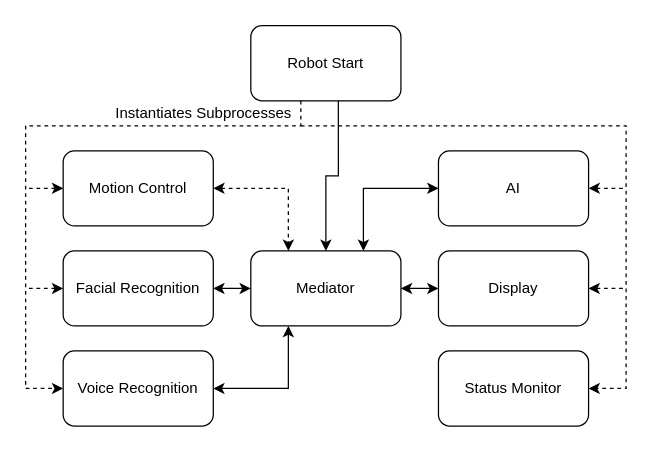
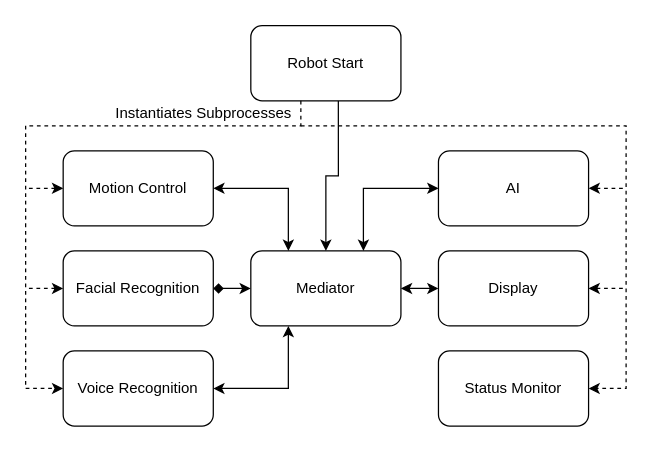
  <mxCell id="0" />
  <mxCell id="1" parent="0" />
  <mxCell id="2" style="edgeStyle=orthogonalEdgeStyle;rounded=0;orthogonalLoop=1;jettySize=auto;html=1;entryX=0.75;entryY=0;entryDx=0;entryDy=0;startArrow=classic;startFill=1;endArrow=classic;endFill=1;" edge="1" parent="1" source="3" target="9"><mxGeometry relative="1" as="geometry" /></mxCell>
  <mxCell id="3" value="AI" style="rounded=1;whiteSpace=wrap;html=1;" vertex="1" parent="1"><mxGeometry x="350" y="120" width="120" height="60" as="geometry" /></mxCell>
  <mxCell id="4" style="edgeStyle=orthogonalEdgeStyle;rounded=0;orthogonalLoop=1;jettySize=auto;html=1;startArrow=classic;startFill=1;endArrow=none;endFill=0;dashed=1;" edge="1" parent="1" source="6"><mxGeometry relative="1" as="geometry"><mxPoint x="20" y="150" as="targetPoint" /></mxGeometry></mxCell>
- <mxCell id="5" style="edgeStyle=orthogonalEdgeStyle;rounded=0;orthogonalLoop=1;jettySize=auto;html=1;entryX=0.25;entryY=0;entryDx=0;entryDy=0;startArrow=classic;startFill=1;endArrow=classic;endFill=1;dashed=1;" edge="1" parent="1" source="6" target="9"><mxGeometry relative="1" as="geometry" /></mxCell>
+ <mxCell id="5" style="edgeStyle=orthogonalEdgeStyle;rounded=0;orthogonalLoop=1;jettySize=auto;html=1;entryX=0.25;entryY=0;entryDx=0;entryDy=0;startArrow=classic;startFill=1;endArrow=classic;endFill=1;" edge="1" parent="1" source="6" target="9"><mxGeometry relative="1" as="geometry" /></mxCell>
  <mxCell id="6" value="Motion Control" style="rounded=1;whiteSpace=wrap;html=1;" vertex="1" parent="1"><mxGeometry x="50" y="120" width="120" height="60" as="geometry" /></mxCell>
  <mxCell id="7" style="edgeStyle=orthogonalEdgeStyle;rounded=0;orthogonalLoop=1;jettySize=auto;html=1;startArrow=classic;startFill=1;endArrow=none;endFill=0;entryX=0.583;entryY=1;entryDx=0;entryDy=0;entryPerimeter=0;" edge="1" parent="1" source="9" target="21"><mxGeometry relative="1" as="geometry"><mxPoint x="270" y="120" as="targetPoint" /></mxGeometry></mxCell>
- <mxCell id="8" style="edgeStyle=orthogonalEdgeStyle;rounded=0;orthogonalLoop=1;jettySize=auto;html=1;startArrow=classic;startFill=1;endArrow=classic;endFill=1;" edge="1" parent="1" source="9" target="13"><mxGeometry relative="1" as="geometry" /></mxCell>
+ <mxCell id="8" style="edgeStyle=orthogonalEdgeStyle;rounded=0;orthogonalLoop=1;jettySize=auto;html=1;startArrow=classic;startFill=1;endArrow=diamond;endFill=1;" edge="1" parent="1" source="9" target="13"><mxGeometry relative="1" as="geometry" /></mxCell>
  <mxCell id="9" value="Mediator" style="rounded=1;whiteSpace=wrap;html=1;" vertex="1" parent="1"><mxGeometry x="200" y="200" width="120" height="60" as="geometry" /></mxCell>
  <mxCell id="10" style="edgeStyle=orthogonalEdgeStyle;rounded=0;orthogonalLoop=1;jettySize=auto;html=1;startArrow=classic;startFill=1;endArrow=classic;endFill=1;" edge="1" parent="1" source="11" target="9"><mxGeometry relative="1" as="geometry" /></mxCell>
  <mxCell id="11" value="Display " style="rounded=1;whiteSpace=wrap;html=1;" vertex="1" parent="1"><mxGeometry x="350" y="200" width="120" height="60" as="geometry" /></mxCell>
  <mxCell id="12" style="edgeStyle=orthogonalEdgeStyle;rounded=0;orthogonalLoop=1;jettySize=auto;html=1;startArrow=classic;startFill=1;endArrow=none;endFill=0;dashed=1;" edge="1" parent="1" source="13"><mxGeometry relative="1" as="geometry"><mxPoint x="20" y="230" as="targetPoint" /></mxGeometry></mxCell>
  <mxCell id="13" value="Facial Recognition" style="rounded=1;whiteSpace=wrap;html=1;" vertex="1" parent="1"><mxGeometry x="50" y="200" width="120" height="60" as="geometry" /></mxCell>
  <mxCell id="14" style="edgeStyle=orthogonalEdgeStyle;rounded=0;orthogonalLoop=1;jettySize=auto;html=1;entryX=0.25;entryY=1;entryDx=0;entryDy=0;startArrow=classic;startFill=1;endArrow=classic;endFill=1;" edge="1" parent="1" source="15" target="9"><mxGeometry relative="1" as="geometry" /></mxCell>
  <mxCell id="15" value="Voice Recognition" style="rounded=1;whiteSpace=wrap;html=1;" vertex="1" parent="1"><mxGeometry x="50" y="280" width="120" height="60" as="geometry" /></mxCell>
  <mxCell id="16" value="Status Monitor" style="rounded=1;whiteSpace=wrap;html=1;" vertex="1" parent="1"><mxGeometry x="350" y="280" width="120" height="60" as="geometry" /></mxCell>
  <mxCell id="17" style="edgeStyle=orthogonalEdgeStyle;rounded=0;orthogonalLoop=1;jettySize=auto;html=1;startArrow=classic;startFill=1;endArrow=none;endFill=0;dashed=1;exitX=1;exitY=0.5;exitDx=0;exitDy=0;" edge="1" parent="1" source="3"><mxGeometry relative="1" as="geometry"><mxPoint x="500" y="150" as="targetPoint" /><mxPoint x="60" y="159.966" as="sourcePoint" /></mxGeometry></mxCell>
  <mxCell id="18" style="edgeStyle=orthogonalEdgeStyle;rounded=0;orthogonalLoop=1;jettySize=auto;html=1;startArrow=classic;startFill=1;endArrow=none;endFill=0;dashed=1;exitX=1;exitY=0.5;exitDx=0;exitDy=0;" edge="1" parent="1" source="11"><mxGeometry relative="1" as="geometry"><mxPoint x="500" y="230" as="targetPoint" /><mxPoint x="480.241" y="159.966" as="sourcePoint" /></mxGeometry></mxCell>
  <mxCell id="19" value="" style="group" vertex="1" connectable="0" parent="1"><mxGeometry x="20" y="30" width="480" height="280" as="geometry" /></mxCell>
  <mxCell id="20" style="edgeStyle=orthogonalEdgeStyle;rounded=0;orthogonalLoop=1;jettySize=auto;html=1;startArrow=none;startFill=0;endArrow=classic;endFill=1;dashed=1;entryX=1;entryY=0.5;entryDx=0;entryDy=0;" edge="1" parent="19" target="16"><mxGeometry relative="1" as="geometry"><mxPoint x="440" y="280" as="targetPoint" /><mxPoint x="220" y="70" as="sourcePoint" /><Array as="points"><mxPoint x="240" y="70" /><mxPoint x="480" y="70" /><mxPoint x="480" y="280" /></Array></mxGeometry></mxCell>
  <mxCell id="21" value="Robot Start" style="rounded=1;whiteSpace=wrap;html=1;" vertex="1" parent="19"><mxGeometry x="180" y="-10" width="120" height="60" as="geometry" /></mxCell>
  <mxCell id="22" value="Instantiates Subprocesses" style="text;html=1;strokeColor=none;fillColor=none;align=center;verticalAlign=middle;whiteSpace=wrap;rounded=0;" vertex="1" parent="19"><mxGeometry x="60" y="50" width="165" height="20" as="geometry" /></mxCell>
  <mxCell id="23" style="edgeStyle=orthogonalEdgeStyle;rounded=0;orthogonalLoop=1;jettySize=auto;html=1;entryX=0;entryY=0.5;entryDx=0;entryDy=0;dashed=1;" edge="1" parent="1" target="15"><mxGeometry relative="1" as="geometry"><mxPoint x="30" y="310" as="targetPoint" /><mxPoint x="240" y="80" as="sourcePoint" /><Array as="points"><mxPoint x="240" y="80" /><mxPoint x="240" y="100" /><mxPoint x="20" y="100" /><mxPoint x="20" y="310" /></Array></mxGeometry></mxCell>
